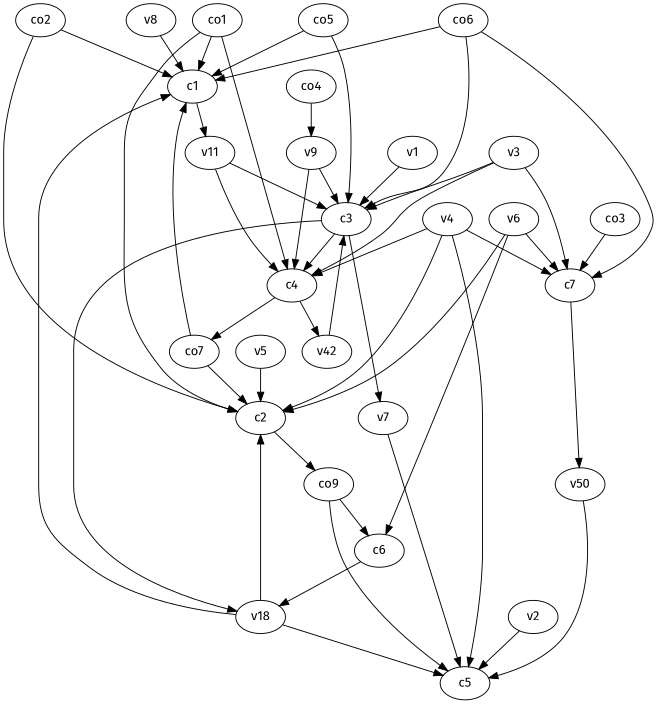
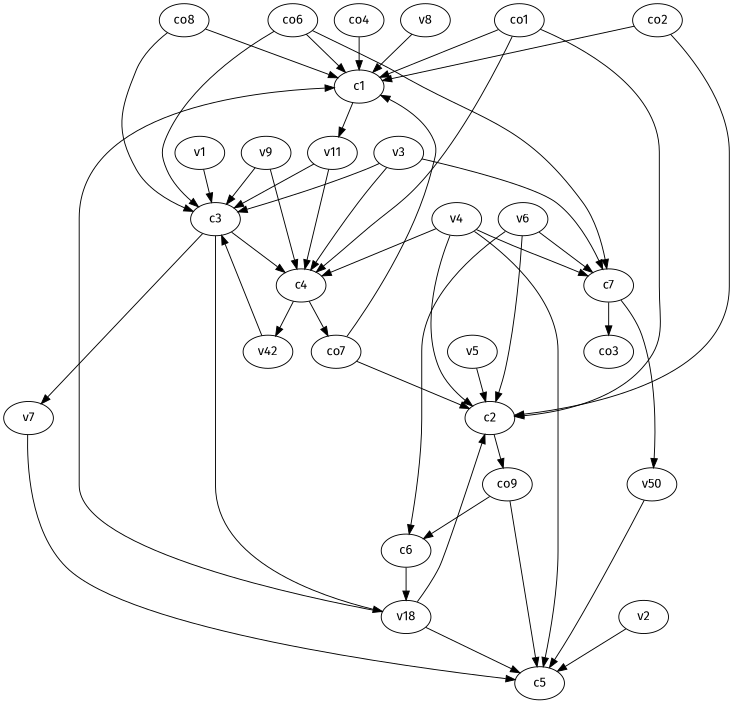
  strict digraph {
    fontname="Fira Sans"
    node [fontname="Fira Sans"]
    edge [fontname="Fira Sans" weight=1]
    c1
    v11
    c3
    c4
    n5 [label=co9]
    c2
    c6
    c5
    v7
    n10 [label=v18]
    n11 [label=v42]
    co7
    n13 [label=v50]
    c7
    v1
    v2
    v3
    v4
    v5
    v6
    v8
    v9
    co1
    co2
    co3
    co4
    co6
-   co8 [label=co5]
+   co8
    c1 -> v11
    v11 -> c3
    v11 -> c4
    c3 -> c4
    c3 -> v7
    c3 -> n10
    c4 -> n11
    c4 -> co7
    n5 -> c6
    n5 -> c5
    c2 -> n5
    c6 -> n10
    v7 -> c5
    n10 -> c1
    n10 -> c2
    n10 -> c5
    n11 -> c3
    co7 -> c1
    co7 -> c2
    n13 -> c5
    c7 -> n13
    v1 -> c3
    v2 -> c5
    v3 -> c3
    v3 -> c4
    v3 -> c7
    v4 -> c4
    v4 -> c2
    v4 -> c5
    v4 -> c7
    v5 -> c2
    v6 -> c2
    v6 -> c6
    v6 -> c7
    v8 -> c1
    v9 -> c3
    v9 -> c4
    co1 -> c1
    co1 -> c4
    co1 -> c2
    co2 -> c1
    co2 -> c2
-   co3 -> c7
-   co4 -> v9
+   c7 -> co3
+   co4 -> c1
    co6 -> c1
    co6 -> c3
    co6 -> c7
    co8 -> c1
    co8 -> c3
  }
